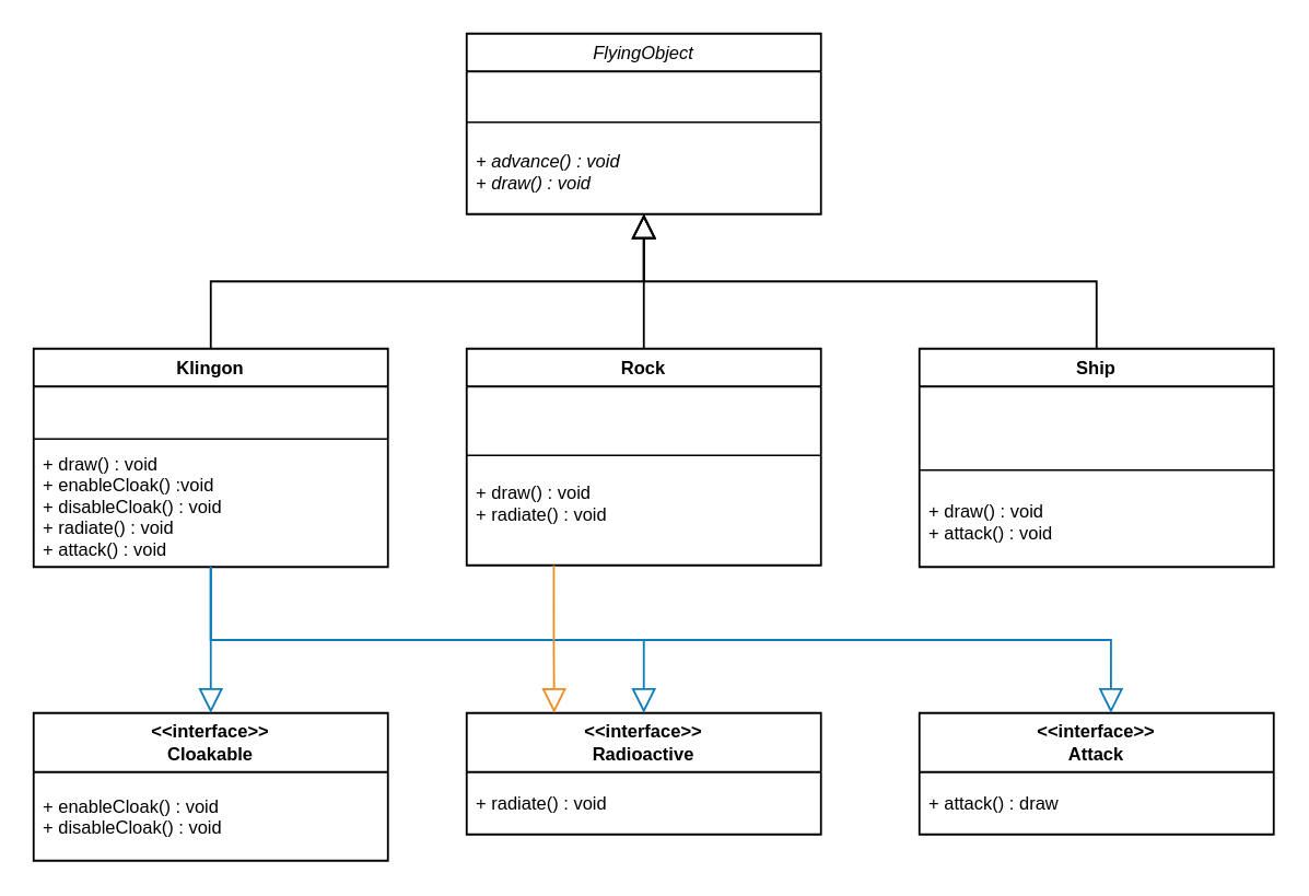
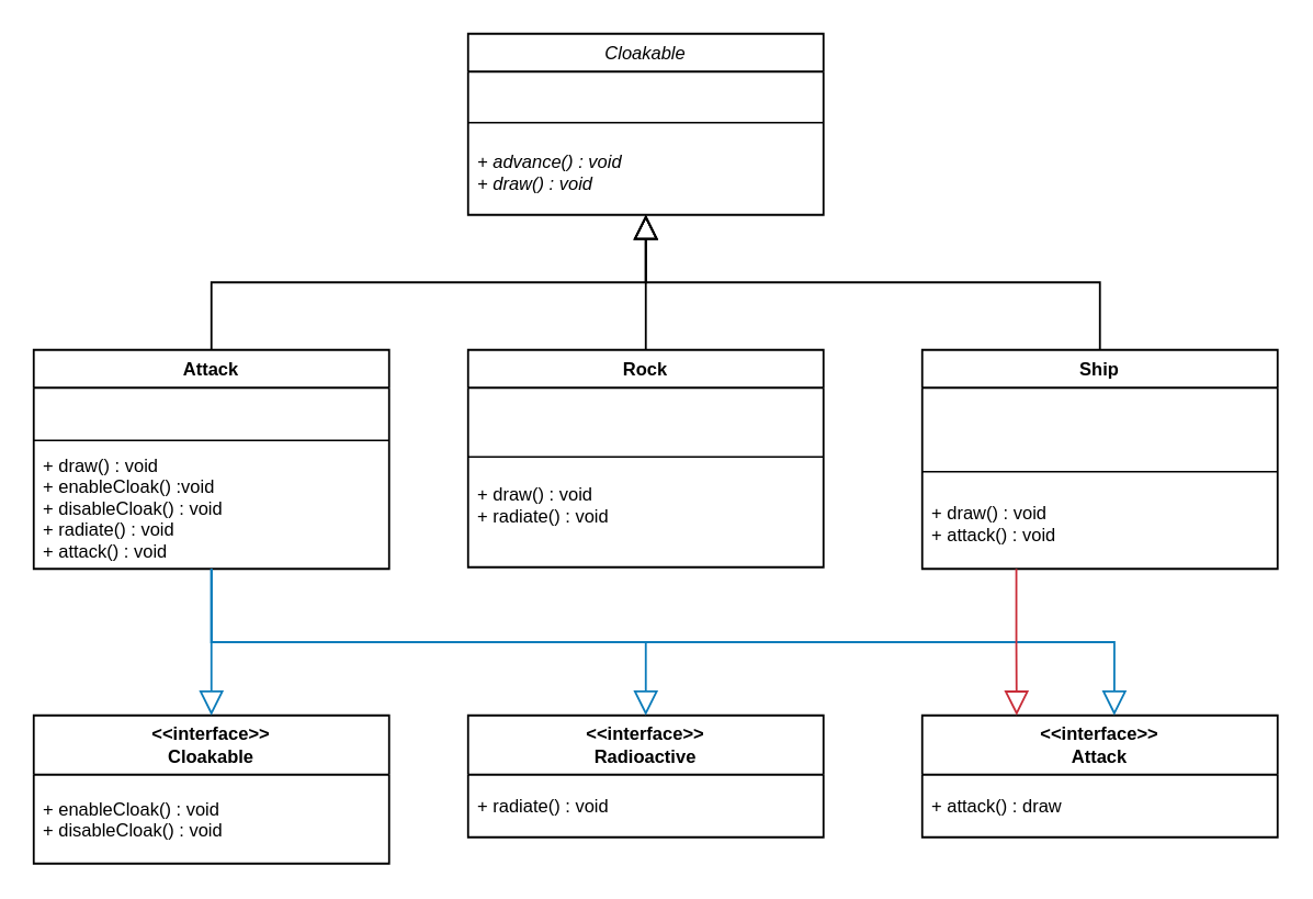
  <mxCell id="0" />
  <mxCell id="1" parent="0" />
- <mxCell id="2" value="FlyingObject" style="html=1;whiteSpace=wrap;swimlane;childLayout=stackLayout;horizontal=1;startSize=26;horizontalStack=0;resizeParent=1;resizeParentMax=0;resizeLast=0;collapsible=1;marginBottom=0;swimlaneFillColor=#ffffff;startSize=23;fontSize=11;fontColor=#000000;fontStyle=2;spacing=0;strokeOpacity=100;strokeWidth=1.2;" vertex="1" parent="1"><mxGeometry x="284" y="20" width="216" height="110" as="geometry" /></mxCell>
+ <mxCell id="2" value="Cloakable" style="html=1;whiteSpace=wrap;swimlane;childLayout=stackLayout;horizontal=1;startSize=26;horizontalStack=0;resizeParent=1;resizeParentMax=0;resizeLast=0;collapsible=1;marginBottom=0;swimlaneFillColor=#ffffff;startSize=23;fontSize=11;fontColor=#000000;fontStyle=2;spacing=0;strokeOpacity=100;strokeWidth=1.2;" vertex="1" parent="1"><mxGeometry x="284" y="20" width="216" height="110" as="geometry" /></mxCell>
  <mxCell id="3" value="" style="part=1;resizeHeight=0;strokeColor=none;fillColor=none;align=left;verticalAlign=middle;spacingLeft=4;spacingRight=4;overflow=hidden;rotatable=0;points=[[0,0.5],[1,0.5]];portConstraint=eastwest;swimlaneFillColor=#ffffff;strokeOpacity=100;fontSize=11;" vertex="1" parent="2"><mxGeometry y="23" width="216" height="27" as="geometry" /></mxCell>
  <mxCell id="4" value="" style="line;strokeWidth=1;fillColor=none;align=left;verticalAlign=middle;spacingTop=-1;spacingLeft=3;spacingRight=3;rotatable=0;labelPosition=right;points=[];portConstraint=eastwest;" vertex="1" parent="2"><mxGeometry y="50" width="216" height="8" as="geometry" /></mxCell>
  <mxCell id="5" value="+ advance() : void&#10;+ draw() : void" style="part=1;resizeHeight=0;strokeColor=none;fillColor=none;align=left;verticalAlign=middle;spacingLeft=4;spacingRight=4;overflow=hidden;rotatable=0;points=[[0,0.5],[1,0.5]];portConstraint=eastwest;swimlaneFillColor=#ffffff;strokeOpacity=100;fontSize=11;fontColor=#000000;fontStyle=2;" vertex="1" parent="2"><mxGeometry y="58" width="216" height="52" as="geometry" /></mxCell>
- <mxCell id="6" value="Klingon" style="html=1;whiteSpace=wrap;swimlane;childLayout=stackLayout;horizontal=1;startSize=26;horizontalStack=0;resizeParent=1;resizeParentMax=0;resizeLast=0;collapsible=1;marginBottom=0;swimlaneFillColor=#ffffff;startSize=23;fontSize=11;fontColor=#000000;spacing=0;strokeOpacity=100;strokeWidth=1.2;" vertex="1" parent="1"><mxGeometry x="20" y="212" width="216" height="133" as="geometry" /></mxCell>
+ <mxCell id="6" value="Attack" style="html=1;whiteSpace=wrap;swimlane;childLayout=stackLayout;horizontal=1;startSize=26;horizontalStack=0;resizeParent=1;resizeParentMax=0;resizeLast=0;collapsible=1;marginBottom=0;swimlaneFillColor=#ffffff;startSize=23;fontSize=11;fontColor=#000000;spacing=0;strokeOpacity=100;strokeWidth=1.2;" vertex="1" parent="1"><mxGeometry x="20" y="212" width="216" height="133" as="geometry" /></mxCell>
  <mxCell id="7" value="" style="part=1;resizeHeight=0;strokeColor=none;fillColor=none;align=left;verticalAlign=middle;spacingLeft=4;spacingRight=4;overflow=hidden;rotatable=0;points=[[0,0.5],[1,0.5]];portConstraint=eastwest;swimlaneFillColor=#ffffff;strokeOpacity=100;fontSize=11;" vertex="1" parent="6"><mxGeometry y="23" width="216" height="28" as="geometry" /></mxCell>
  <mxCell id="8" value="" style="line;strokeWidth=1;fillColor=none;align=left;verticalAlign=middle;spacingTop=-1;spacingLeft=3;spacingRight=3;rotatable=0;labelPosition=right;points=[];portConstraint=eastwest;" vertex="1" parent="6"><mxGeometry y="51" width="216" height="8" as="geometry" /></mxCell>
  <mxCell id="9" value="+ draw() : void&#10;+ enableCloak() :void&#10;+ disableCloak() : void&#10;+ radiate() : void&#10;+ attack() : void" style="part=1;resizeHeight=0;strokeColor=none;fillColor=none;align=left;verticalAlign=middle;spacingLeft=4;spacingRight=4;overflow=hidden;rotatable=0;points=[[0,0.5],[1,0.5]];portConstraint=eastwest;swimlaneFillColor=#ffffff;strokeOpacity=100;fontSize=11;fontColor=#000000;" vertex="1" parent="6"><mxGeometry y="59" width="216" height="74" as="geometry" /></mxCell>
  <mxCell id="10" value="Rock" style="html=1;whiteSpace=wrap;swimlane;childLayout=stackLayout;horizontal=1;startSize=26;horizontalStack=0;resizeParent=1;resizeParentMax=0;resizeLast=0;collapsible=1;marginBottom=0;swimlaneFillColor=#ffffff;startSize=23;fontSize=11;fontColor=#000000;spacing=0;strokeOpacity=100;strokeWidth=1.2;" vertex="1" parent="1"><mxGeometry x="284" y="212" width="216" height="132" as="geometry" /></mxCell>
  <mxCell id="11" value="" style="part=1;resizeHeight=0;strokeColor=none;fillColor=none;align=left;verticalAlign=middle;spacingLeft=4;spacingRight=4;overflow=hidden;rotatable=0;points=[[0,0.5],[1,0.5]];portConstraint=eastwest;swimlaneFillColor=#ffffff;strokeOpacity=100;fontSize=11;" vertex="1" parent="10"><mxGeometry y="23" width="216" height="38" as="geometry" /></mxCell>
  <mxCell id="12" value="" style="line;strokeWidth=1;fillColor=none;align=left;verticalAlign=middle;spacingTop=-1;spacingLeft=3;spacingRight=3;rotatable=0;labelPosition=right;points=[];portConstraint=eastwest;" vertex="1" parent="10"><mxGeometry y="61" width="216" height="8" as="geometry" /></mxCell>
  <mxCell id="13" value="+ draw() : void&#10;+ radiate() : void&#10;" style="part=1;resizeHeight=0;strokeColor=none;fillColor=none;align=left;verticalAlign=middle;spacingLeft=4;spacingRight=4;overflow=hidden;rotatable=0;points=[[0,0.5],[1,0.5]];portConstraint=eastwest;swimlaneFillColor=#ffffff;strokeOpacity=100;fontSize=11;fontColor=#000000;" vertex="1" parent="10"><mxGeometry y="69" width="216" height="63" as="geometry" /></mxCell>
  <mxCell id="14" value="Ship" style="html=1;whiteSpace=wrap;swimlane;childLayout=stackLayout;horizontal=1;startSize=26;horizontalStack=0;resizeParent=1;resizeParentMax=0;resizeLast=0;collapsible=1;marginBottom=0;swimlaneFillColor=#ffffff;startSize=23;fontSize=11;fontColor=#000000;spacing=0;strokeOpacity=100;strokeWidth=1.2;" vertex="1" parent="1"><mxGeometry x="560" y="212" width="216" height="133" as="geometry" /></mxCell>
  <mxCell id="15" value="" style="part=1;resizeHeight=0;strokeColor=none;fillColor=none;align=left;verticalAlign=middle;spacingLeft=4;spacingRight=4;overflow=hidden;rotatable=0;points=[[0,0.5],[1,0.5]];portConstraint=eastwest;swimlaneFillColor=#ffffff;strokeOpacity=100;fontSize=11;" vertex="1" parent="14"><mxGeometry y="23" width="216" height="47" as="geometry" /></mxCell>
  <mxCell id="16" value="" style="line;strokeWidth=1;fillColor=none;align=left;verticalAlign=middle;spacingTop=-1;spacingLeft=3;spacingRight=3;rotatable=0;labelPosition=right;points=[];portConstraint=eastwest;" vertex="1" parent="14"><mxGeometry y="70" width="216" height="8" as="geometry" /></mxCell>
  <mxCell id="17" value="+ draw() : void&#10;+ attack() : void" style="part=1;resizeHeight=0;strokeColor=none;fillColor=none;align=left;verticalAlign=middle;spacingLeft=4;spacingRight=4;overflow=hidden;rotatable=0;points=[[0,0.5],[1,0.5]];portConstraint=eastwest;swimlaneFillColor=#ffffff;strokeOpacity=100;fontSize=11;fontColor=#000000;" vertex="1" parent="14"><mxGeometry y="78" width="216" height="55" as="geometry" /></mxCell>
  <mxCell id="18" value="" style="html=1;jettySize=18;fontSize=11;strokeWidth=1.2;rounded=1;arcSize=0;edgeStyle=orthogonalEdgeStyle;startArrow=none;endArrow=block;endFill=0;endSize=12;exitX=0.5;exitY=-0.004;exitPerimeter=1;entryX=0.5;entryY=1.007;entryPerimeter=1;" edge="1" parent="1" source="6" target="2"><mxGeometry width="100" height="100" relative="1" as="geometry" /></mxCell>
  <mxCell id="19" value="" style="html=1;jettySize=18;fontSize=11;strokeWidth=1.2;rounded=1;arcSize=0;edgeStyle=orthogonalEdgeStyle;startArrow=none;endArrow=block;endFill=0;endSize=12;exitX=0.5;exitY=-0.004;exitPerimeter=1;entryX=0.5;entryY=1.007;entryPerimeter=1;" edge="1" parent="1" source="10" target="2"><mxGeometry width="100" height="100" relative="1" as="geometry" /></mxCell>
  <mxCell id="20" value="" style="html=1;jettySize=18;fontSize=11;strokeWidth=1.2;rounded=1;arcSize=0;edgeStyle=orthogonalEdgeStyle;startArrow=none;endArrow=block;endFill=0;endSize=12;exitX=0.5;exitY=-0.004;exitPerimeter=1;entryX=0.5;entryY=1.007;entryPerimeter=1;" edge="1" parent="1" source="14" target="2"><mxGeometry width="100" height="100" relative="1" as="geometry" /></mxCell>
  <mxCell id="21" value="&amp;lt;&amp;lt;interface&amp;gt;&amp;gt;&#10;Cloakable" style="html=1;whiteSpace=wrap;swimlane;childLayout=stackLayout;horizontal=1;startSize=26;horizontalStack=0;resizeParent=1;resizeParentMax=0;resizeLast=0;collapsible=1;marginBottom=0;swimlaneFillColor=#ffffff;startSize=36;fontSize=11;fontStyle=1;spacing=0;strokeOpacity=100;strokeWidth=1.2;" vertex="1" parent="1"><mxGeometry x="20" y="434" width="216" height="90" as="geometry" /></mxCell>
  <mxCell id="22" value="+ enableCloak() : void&#10;+ disableCloak() : void" style="part=1;resizeHeight=0;strokeColor=none;fillColor=none;align=left;verticalAlign=middle;spacingLeft=4;spacingRight=4;overflow=hidden;rotatable=0;points=[[0,0.5],[1,0.5]];portConstraint=eastwest;swimlaneFillColor=#ffffff;strokeOpacity=100;fontSize=11;fontColor=#000000;" vertex="1" parent="21"><mxGeometry y="36" width="216" height="54" as="geometry" /></mxCell>
  <mxCell id="23" value="&amp;lt;&amp;lt;interface&amp;gt;&amp;gt;&#10;Radioactive" style="html=1;whiteSpace=wrap;swimlane;childLayout=stackLayout;horizontal=1;startSize=26;horizontalStack=0;resizeParent=1;resizeParentMax=0;resizeLast=0;collapsible=1;marginBottom=0;swimlaneFillColor=#ffffff;startSize=36;fontSize=11;fontStyle=1;spacing=0;strokeOpacity=100;strokeWidth=1.2;" vertex="1" parent="1"><mxGeometry x="284" y="434" width="216" height="74" as="geometry" /></mxCell>
  <mxCell id="24" value="+ radiate() : void" style="part=1;resizeHeight=0;strokeColor=none;fillColor=none;align=left;verticalAlign=middle;spacingLeft=4;spacingRight=4;overflow=hidden;rotatable=0;points=[[0,0.5],[1,0.5]];portConstraint=eastwest;swimlaneFillColor=#ffffff;strokeOpacity=100;fontSize=11;fontColor=#000000;" vertex="1" parent="23"><mxGeometry y="36" width="216" height="38" as="geometry" /></mxCell>
  <mxCell id="25" value="&amp;lt;&amp;lt;interface&amp;gt;&amp;gt;&#10;Attack" style="html=1;whiteSpace=wrap;swimlane;childLayout=stackLayout;horizontal=1;startSize=26;horizontalStack=0;resizeParent=1;resizeParentMax=0;resizeLast=0;collapsible=1;marginBottom=0;swimlaneFillColor=#ffffff;startSize=36;fontSize=11;fontStyle=1;spacing=0;strokeOpacity=100;strokeWidth=1.2;" vertex="1" parent="1"><mxGeometry x="560" y="434" width="216" height="74" as="geometry" /></mxCell>
  <mxCell id="26" value="+ attack() : draw" style="part=1;resizeHeight=0;strokeColor=none;fillColor=none;align=left;verticalAlign=middle;spacingLeft=4;spacingRight=4;overflow=hidden;rotatable=0;points=[[0,0.5],[1,0.5]];portConstraint=eastwest;swimlaneFillColor=#ffffff;strokeOpacity=100;fontSize=11;fontColor=#000000;" vertex="1" parent="25"><mxGeometry y="36" width="216" height="38" as="geometry" /></mxCell>
  <mxCell id="27" value="" style="html=1;jettySize=18;fontSize=11;strokeColor=#0c7cba;strokeOpacity=100;strokeWidth=1.2;rounded=1;arcSize=0;edgeStyle=orthogonalEdgeStyle;startArrow=none;endArrow=block;endFill=0;endSize=12;exitX=0.5;exitY=1.004;exitPerimeter=1;entryX=0.5;entryY=-0.006;entryPerimeter=1;" edge="1" parent="1" source="6" target="21"><mxGeometry width="100" height="100" relative="1" as="geometry" /></mxCell>
  <mxCell id="28" value="" style="html=1;jettySize=18;fontSize=11;strokeColor=#0c7cba;strokeOpacity=100;strokeWidth=1.2;rounded=1;arcSize=0;edgeStyle=orthogonalEdgeStyle;startArrow=none;endArrow=block;endFill=0;endSize=12;exitX=0.5;exitY=1.004;exitPerimeter=1;entryX=0.5;entryY=-0.006;entryPerimeter=1;" edge="1" parent="1" source="6" target="23"><mxGeometry width="100" height="100" relative="1" as="geometry" /></mxCell>
  <mxCell id="29" value="" style="html=1;jettySize=18;fontSize=11;strokeColor=#0c7cba;strokeOpacity=100;strokeWidth=1.2;rounded=1;arcSize=0;edgeStyle=orthogonalEdgeStyle;startArrow=none;endArrow=block;endFill=0;endSize=12;exitX=0.5;exitY=1.004;exitPerimeter=1;entryX=0.541;entryY=-0.006;entryPerimeter=1;" edge="1" parent="1" source="6" target="25"><mxGeometry width="100" height="100" relative="1" as="geometry" /></mxCell>
- <mxCell id="30" value="" style="html=1;jettySize=18;fontSize=11;strokeColor=#ef8d22;strokeOpacity=100;strokeWidth=1.2;rounded=1;arcSize=0;edgeStyle=orthogonalEdgeStyle;startArrow=none;endArrow=block;endFill=0;endSize=12;exitX=0.244;exitY=1.004;exitPerimeter=1;entryX=0.244;entryY=-0.006;entryPerimeter=1;" edge="1" parent="1" source="10" target="23"><mxGeometry width="100" height="100" relative="1" as="geometry" /></mxCell>
+ <mxCell id="31" value="" style="html=1;jettySize=18;fontSize=11;strokeColor=#c92d39;strokeOpacity=100;strokeWidth=1.2;rounded=1;arcSize=0;edgeStyle=orthogonalEdgeStyle;startArrow=none;endArrow=block;endFill=0;endSize=12;exitX=0.263;exitY=1.004;exitPerimeter=1;entryX=0.263;entryY=-0.006;entryPerimeter=1;" edge="1" parent="1" source="14" target="25"><mxGeometry width="100" height="100" relative="1" as="geometry" /></mxCell>
